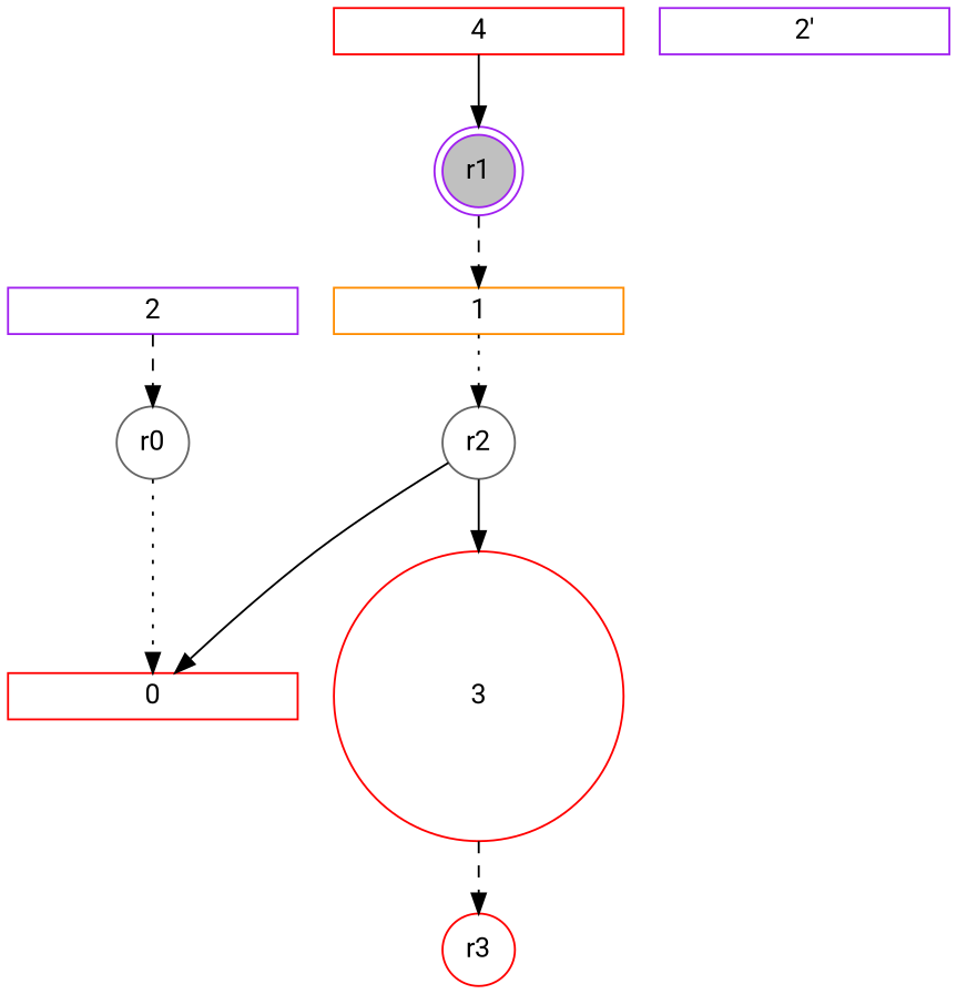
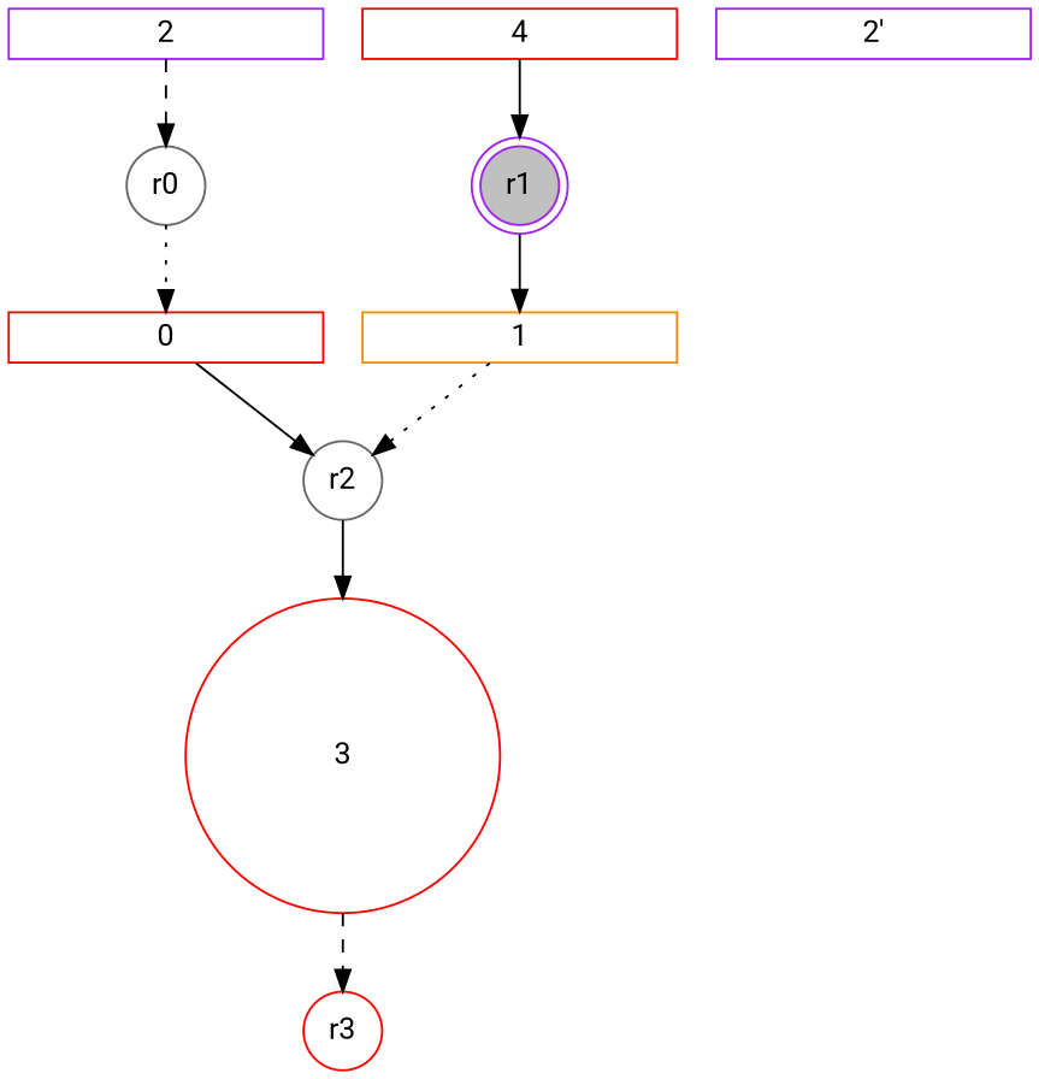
  digraph {
    fontname=Roboto
    node [color=red fontname=Roboto shape=rect forcelabels=false]
    edge [fontname=Roboto style=solid]
    r2 [color=gray40 fixedsize=2 shape=circle forcelabels=""]
    r0 [color=gray40 fixedsize=2 shape=circle forcelabels=""]
    r3 [fixedsize=2 shape=circle forcelabels=""]
    r1 [color=purple fillcolor=gray fixedsize=2 shape=doublecircle style=filled forcelabels=""]
    n5 [color=purple height=0.2 label="2'" width=2]
    0 [height=0.2 width=2]
    1 [color=darkorange height=0.2 width=2]
    2 [color=purple height=0.2 width=2]
    3 [height=0.2 shape=circle width=2]
    4 [height=0.2 width=2]
    subgraph sub_1 {
      r2
      r0
      r3
    }
    subgraph sub_2 {
      r1
    }
    subgraph sub_3 {
      n5
      0
      1
      2
      3
      4
    }
    r2 -> 3
    r0 -> 0 [style=dotted]
-   r1 -> 1 [style=dashed]
-   r2 -> 0
+   r1 -> 1
+   0 -> r2
    1 -> r2 [style=dotted]
    2 -> r0 [style=dashed]
    3 -> r3 [style=dashed]
    4 -> r1
  }
